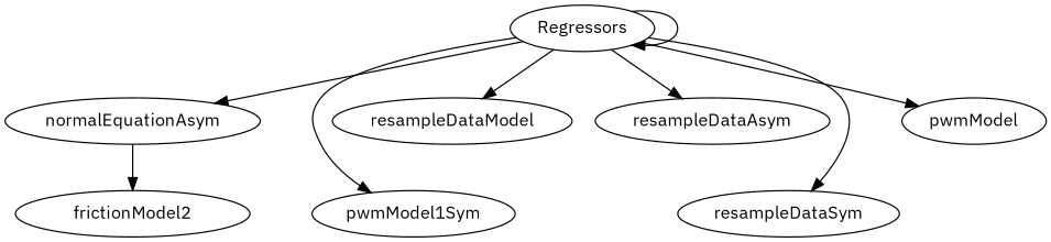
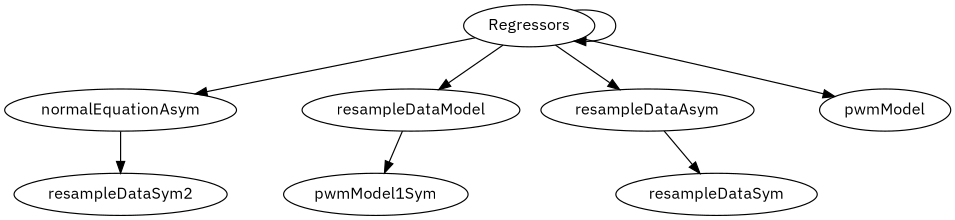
  digraph {
    fontname="IBM Plex Sans"
    node [fontname="IBM Plex Sans"]
    edge [fontname="IBM Plex Sans"]
    Regressors
    normalEquationAsym
    pwmModel1Sym
    resampleDataAsym
    resampleDataModel
    resampleDataSym
    n7 [label=pwmModel]
-   frictionModel2
+   frictionModel2 [label=resampleDataSym2]
    Regressors -> Regressors
    Regressors -> normalEquationAsym
-   Regressors -> pwmModel1Sym
+   resampleDataModel -> pwmModel1Sym
    Regressors -> resampleDataAsym
    Regressors -> resampleDataModel
-   Regressors -> resampleDataSym
+   resampleDataAsym -> resampleDataSym
    Regressors -> n7
    normalEquationAsym -> frictionModel2
  }
